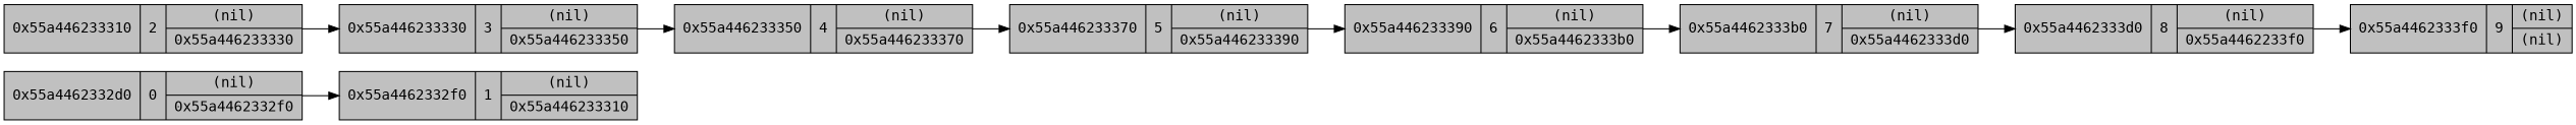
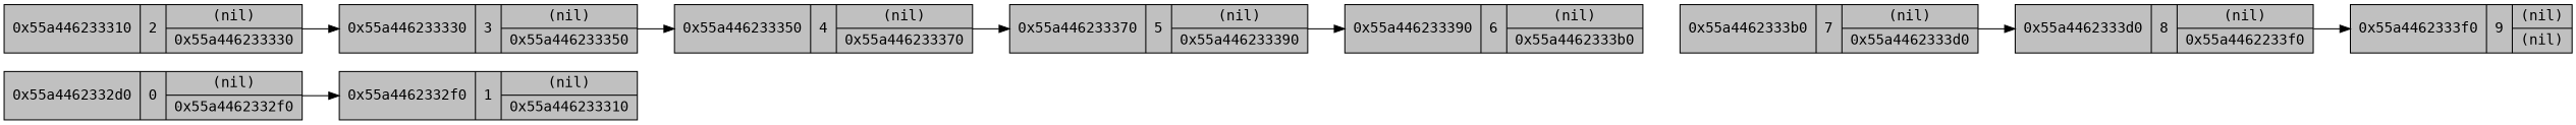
  digraph {
    rankdir=LR
    node [fillcolor=grey fontname=Monospace shape=record style=filled]
    n1 [label="{0x55a4462332d0|0|{(nil)|0x55a4462332f0}}"]
    n2 [label="{0x55a4462332f0|1|{(nil)|0x55a446233310}}"]
    n3 [label="{0x55a446233310|2|{(nil)|0x55a446233330}}"]
    n4 [label="{0x55a446233330|3|{(nil)|0x55a446233350}}"]
    n5 [label="{0x55a446233350|4|{(nil)|0x55a446233370}}"]
    n6 [label="{0x55a446233370|5|{(nil)|0x55a446233390}}"]
    n7 [label="{0x55a446233390|6|{(nil)|0x55a4462333b0}}"]
    n8 [label="{0x55a4462333b0|7|{(nil)|0x55a4462333d0}}"]
    n9 [label="{0x55a4462333d0|8|{(nil)|0x55a4462233f0}}"]
    n10 [label="{0x55a4462333f0|9|{(nil)|(nil)}}"]
    n1 -> n2
    n3 -> n4
    n4 -> n5
    n5 -> n6
    n6 -> n7
-   n7 -> n8
    n8 -> n9
    n9 -> n10
  }
